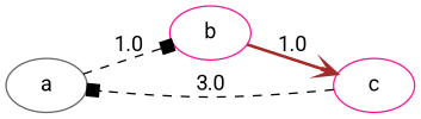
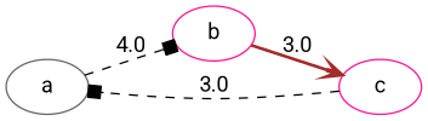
  digraph {
    fontname=Roboto
    rankdir=LR
    node [color=deeppink fontname=Roboto]
    edge [arrowhead=box color=black fontname=Roboto style=dashed]
    a [color=gray40]
    b
    c
-   a -> b [label=1.0]
-   b -> c [arrowhead=vee color=brown label=1.0 style=bold]
+   a -> b [label=4.0]
+   b -> c [arrowhead=vee color=brown label=3.0 style=bold]
    c -> a [label=3.0]
  }
